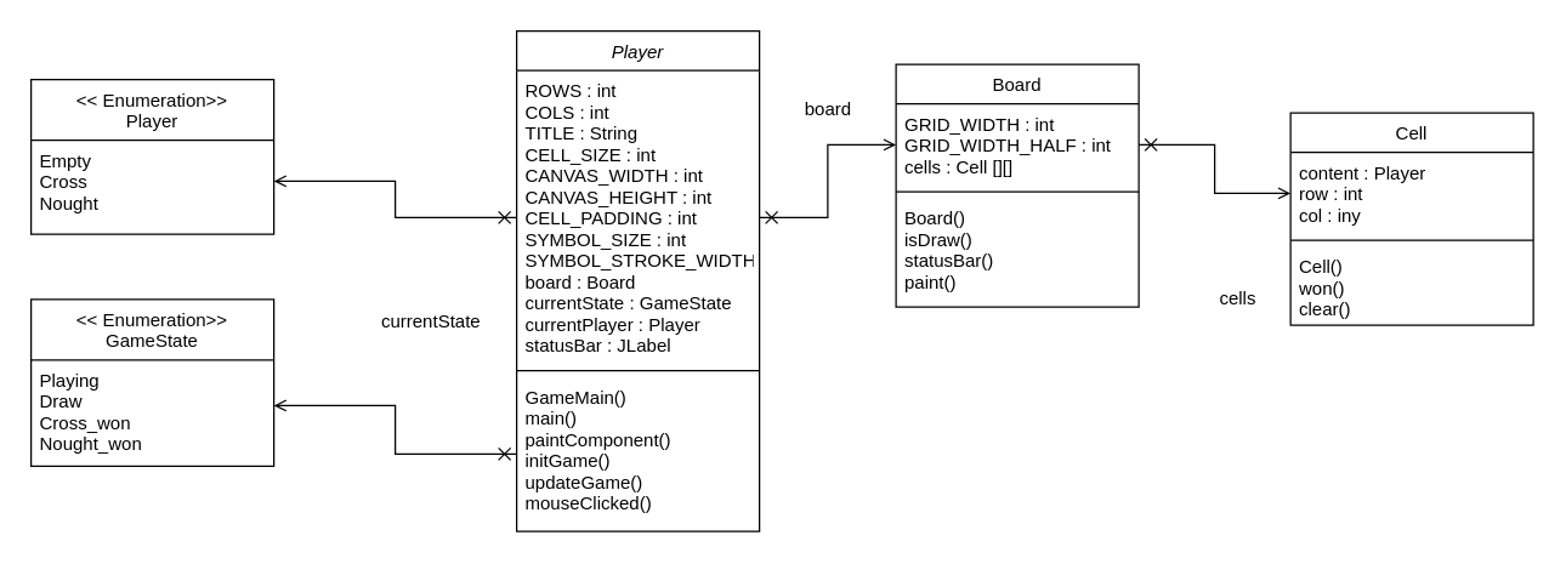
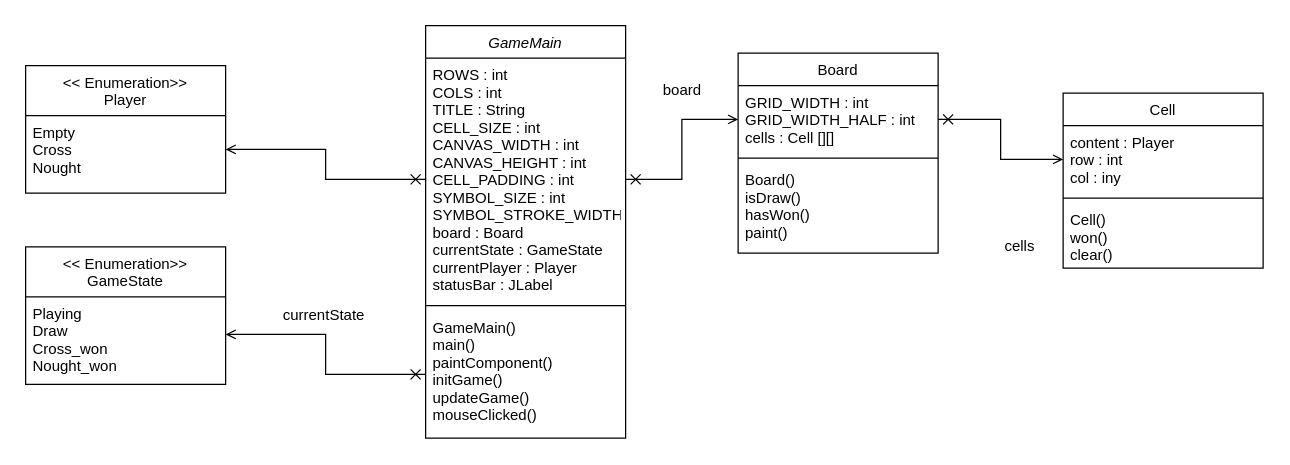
  <mxCell id="0" />
  <mxCell id="1" parent="0" />
- <mxCell id="2" value="Player" style="swimlane;fontStyle=2;align=center;verticalAlign=top;childLayout=stackLayout;horizontal=1;startSize=26;horizontalStack=0;resizeParent=1;resizeLast=0;collapsible=1;marginBottom=0;rounded=0;shadow=0;strokeWidth=1;" parent="1" vertex="1"><mxGeometry x="340" y="20" width="160" height="330" as="geometry"><mxRectangle x="230" y="140" width="160" height="26" as="alternateBounds" /></mxGeometry></mxCell>
+ <mxCell id="2" value="GameMain" style="swimlane;fontStyle=2;align=center;verticalAlign=top;childLayout=stackLayout;horizontal=1;startSize=26;horizontalStack=0;resizeParent=1;resizeLast=0;collapsible=1;marginBottom=0;rounded=0;shadow=0;strokeWidth=1;" parent="1" vertex="1"><mxGeometry x="340" y="20" width="160" height="330" as="geometry"><mxRectangle x="230" y="140" width="160" height="26" as="alternateBounds" /></mxGeometry></mxCell>
  <mxCell id="3" value="ROWS : int&#10;COLS : int&#10;TITLE : String&#10;CELL_SIZE : int&#10;CANVAS_WIDTH : int&#10;CANVAS_HEIGHT : int&#10;CELL_PADDING : int&#10;SYMBOL_SIZE : int&#10;SYMBOL_STROKE_WIDTH : int&#10;board : Board&#10;currentState : GameState&#10;currentPlayer : Player&#10;statusBar : JLabel&#10;" style="text;align=left;verticalAlign=top;spacingLeft=4;spacingRight=4;overflow=hidden;rotatable=0;points=[[0,0.5],[1,0.5]];portConstraint=eastwest;" parent="2" vertex="1"><mxGeometry y="26" width="160" height="194" as="geometry" /></mxCell>
  <mxCell id="4" value="" style="line;html=1;strokeWidth=1;align=left;verticalAlign=middle;spacingTop=-1;spacingLeft=3;spacingRight=3;rotatable=0;labelPosition=right;points=[];portConstraint=eastwest;" vertex="1" parent="2"><mxGeometry y="220" width="160" height="8" as="geometry" /></mxCell>
  <mxCell id="5" value="GameMain()&#10;main()&#10;paintComponent()&#10;initGame()&#10;updateGame()&#10;mouseClicked()&#10;" style="text;align=left;verticalAlign=top;spacingLeft=4;spacingRight=4;overflow=hidden;rotatable=0;points=[[0,0.5],[1,0.5]];portConstraint=eastwest;" vertex="1" parent="2"><mxGeometry y="228" width="160" height="102" as="geometry" /></mxCell>
  <mxCell id="6" value="&lt;&lt; Enumeration&gt;&gt;&#10;GameState" style="swimlane;fontStyle=0;align=center;verticalAlign=top;childLayout=stackLayout;horizontal=1;startSize=40;horizontalStack=0;resizeParent=1;resizeLast=0;collapsible=1;marginBottom=0;rounded=0;shadow=0;strokeWidth=1;" parent="1" vertex="1"><mxGeometry x="20" y="197" width="160" height="110" as="geometry"><mxRectangle x="340" y="380" width="170" height="26" as="alternateBounds" /></mxGeometry></mxCell>
  <mxCell id="7" value="Playing&#10;Draw&#10;Cross_won&#10;Nought_won" style="text;align=left;verticalAlign=top;spacingLeft=4;spacingRight=4;overflow=hidden;rotatable=0;points=[[0,0.5],[1,0.5]];portConstraint=eastwest;" parent="6" vertex="1"><mxGeometry y="40" width="160" height="60" as="geometry" /></mxCell>
  <mxCell id="8" value="&lt;&lt; Enumeration&gt;&gt;&#10;Player" style="swimlane;fontStyle=0;align=center;verticalAlign=top;childLayout=stackLayout;horizontal=1;startSize=40;horizontalStack=0;resizeParent=1;resizeLast=0;collapsible=1;marginBottom=0;rounded=0;shadow=0;strokeWidth=1;" vertex="1" parent="1"><mxGeometry x="20" y="52" width="160" height="102" as="geometry"><mxRectangle x="340" y="380" width="170" height="26" as="alternateBounds" /></mxGeometry></mxCell>
  <mxCell id="9" value="Empty&#10;Cross&#10;Nought" style="text;align=left;verticalAlign=top;spacingLeft=4;spacingRight=4;overflow=hidden;rotatable=0;points=[[0,0.5],[1,0.5]];portConstraint=eastwest;" vertex="1" parent="8"><mxGeometry y="40" width="160" height="54" as="geometry" /></mxCell>
- <mxCell id="10" value="&lt;span style=&quot;text-align: left&quot;&gt;currentState&amp;nbsp;&lt;/span&gt;" style="text;html=1;align=center;verticalAlign=middle;resizable=0;points=[];autosize=1;strokeColor=none;fillColor=none;" vertex="1" parent="1"><mxGeometry x="245" y="202" width="80" height="20" as="geometry" /></mxCell>
+ <mxCell id="10" value="&lt;span style=&quot;text-align: left&quot;&gt;currentState&amp;nbsp;&lt;/span&gt;" style="text;html=1;align=center;verticalAlign=middle;resizable=0;points=[];autosize=1;strokeColor=none;fillColor=none;" vertex="1" parent="1"><mxGeometry x="220" y="242" width="80" height="20" as="geometry" /></mxCell>
  <mxCell id="11" value="Board" style="swimlane;fontStyle=0;align=center;verticalAlign=top;childLayout=stackLayout;horizontal=1;startSize=26;horizontalStack=0;resizeParent=1;resizeLast=0;collapsible=1;marginBottom=0;rounded=0;shadow=0;strokeWidth=1;" vertex="1" parent="1"><mxGeometry x="590" y="42" width="160" height="160" as="geometry"><mxRectangle x="550" y="140" width="160" height="26" as="alternateBounds" /></mxGeometry></mxCell>
  <mxCell id="12" value="GRID_WIDTH : int&#10;GRID_WIDTH_HALF : int&#10;cells : Cell [][]&#10;" style="text;align=left;verticalAlign=top;spacingLeft=4;spacingRight=4;overflow=hidden;rotatable=0;points=[[0,0.5],[1,0.5]];portConstraint=eastwest;" vertex="1" parent="11"><mxGeometry y="26" width="160" height="54" as="geometry" /></mxCell>
  <mxCell id="13" value="" style="line;html=1;strokeWidth=1;align=left;verticalAlign=middle;spacingTop=-1;spacingLeft=3;spacingRight=3;rotatable=0;labelPosition=right;points=[];portConstraint=eastwest;" vertex="1" parent="11"><mxGeometry y="80" width="160" height="8" as="geometry" /></mxCell>
- <mxCell id="14" value="Board()&#10;isDraw()&#10;statusBar()&#10;paint()&#10;" style="text;align=left;verticalAlign=top;spacingLeft=4;spacingRight=4;overflow=hidden;rotatable=0;points=[[0,0.5],[1,0.5]];portConstraint=eastwest;" vertex="1" parent="11"><mxGeometry y="88" width="160" height="72" as="geometry" /></mxCell>
+ <mxCell id="14" value="Board()&#10;isDraw()&#10;hasWon()&#10;paint()&#10;" style="text;align=left;verticalAlign=top;spacingLeft=4;spacingRight=4;overflow=hidden;rotatable=0;points=[[0,0.5],[1,0.5]];portConstraint=eastwest;" vertex="1" parent="11"><mxGeometry y="88" width="160" height="72" as="geometry" /></mxCell>
  <mxCell id="15" value="Cell" style="swimlane;fontStyle=0;align=center;verticalAlign=top;childLayout=stackLayout;horizontal=1;startSize=26;horizontalStack=0;resizeParent=1;resizeLast=0;collapsible=1;marginBottom=0;rounded=0;shadow=0;strokeWidth=1;" vertex="1" parent="1"><mxGeometry x="850" y="74" width="160" height="140" as="geometry"><mxRectangle x="550" y="140" width="160" height="26" as="alternateBounds" /></mxGeometry></mxCell>
  <mxCell id="16" value="content : Player&#10;row : int&#10;col : iny" style="text;align=left;verticalAlign=top;spacingLeft=4;spacingRight=4;overflow=hidden;rotatable=0;points=[[0,0.5],[1,0.5]];portConstraint=eastwest;" vertex="1" parent="15"><mxGeometry y="26" width="160" height="54" as="geometry" /></mxCell>
  <mxCell id="17" value="" style="line;html=1;strokeWidth=1;align=left;verticalAlign=middle;spacingTop=-1;spacingLeft=3;spacingRight=3;rotatable=0;labelPosition=right;points=[];portConstraint=eastwest;" vertex="1" parent="15"><mxGeometry y="80" width="160" height="8" as="geometry" /></mxCell>
  <mxCell id="18" value="Cell()&#10;won()&#10;clear()" style="text;align=left;verticalAlign=top;spacingLeft=4;spacingRight=4;overflow=hidden;rotatable=0;points=[[0,0.5],[1,0.5]];portConstraint=eastwest;" vertex="1" parent="15"><mxGeometry y="88" width="160" height="52" as="geometry" /></mxCell>
  <mxCell id="19" value="&lt;span style=&quot;text-align: left&quot;&gt;board&lt;/span&gt;" style="text;html=1;align=center;verticalAlign=middle;resizable=0;points=[];autosize=1;strokeColor=none;fillColor=none;" vertex="1" parent="1"><mxGeometry x="520" y="62" width="50" height="20" as="geometry" /></mxCell>
  <mxCell id="20" style="edgeStyle=orthogonalEdgeStyle;rounded=0;orthogonalLoop=1;jettySize=auto;html=1;exitX=1;exitY=0.5;exitDx=0;exitDy=0;entryX=0;entryY=0.5;entryDx=0;entryDy=0;startArrow=cross;startFill=0;endArrow=open;endFill=0;" edge="1" parent="1" source="3" target="12"><mxGeometry relative="1" as="geometry" /></mxCell>
  <mxCell id="21" style="edgeStyle=orthogonalEdgeStyle;rounded=0;orthogonalLoop=1;jettySize=auto;html=1;exitX=0;exitY=0.5;exitDx=0;exitDy=0;entryX=1;entryY=0.5;entryDx=0;entryDy=0;startArrow=cross;startFill=0;endArrow=open;endFill=0;" edge="1" parent="1" source="5" target="7"><mxGeometry relative="1" as="geometry" /></mxCell>
  <mxCell id="22" style="edgeStyle=orthogonalEdgeStyle;rounded=0;orthogonalLoop=1;jettySize=auto;html=1;startArrow=cross;startFill=0;endArrow=open;endFill=0;" edge="1" parent="1" source="3" target="9"><mxGeometry relative="1" as="geometry" /></mxCell>
  <mxCell id="23" style="edgeStyle=orthogonalEdgeStyle;rounded=0;orthogonalLoop=1;jettySize=auto;html=1;exitX=1;exitY=0.5;exitDx=0;exitDy=0;entryX=0;entryY=0.5;entryDx=0;entryDy=0;startArrow=cross;startFill=0;endArrow=open;endFill=0;" edge="1" parent="1" source="12" target="16"><mxGeometry relative="1" as="geometry" /></mxCell>
  <mxCell id="24" value="&lt;span style=&quot;text-align: left&quot;&gt;cells&lt;/span&gt;" style="text;html=1;align=center;verticalAlign=middle;resizable=0;points=[];autosize=1;strokeColor=none;fillColor=none;" vertex="1" parent="1"><mxGeometry x="795" y="187" width="40" height="20" as="geometry" /></mxCell>
